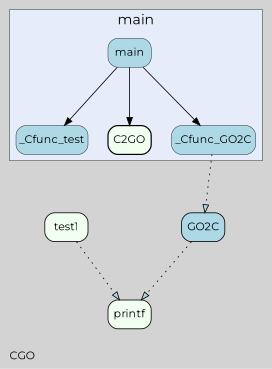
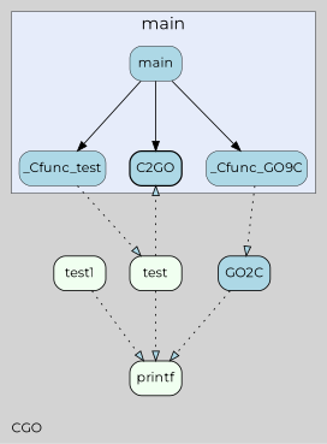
  digraph {
    bgcolor=lightgray
    fontname=Montserrat
    fontsize=14
    label=CGO
    labeljust=l
    nodesep=0.35
    penwidth=0.5
    rankdir=TB
    style=solid
    node [fillcolor=lightblue fontname=Montserrat margin="0.05,0.0" penwidth=1.0 shape=box style="filled,rounded"]
    edge [fillcolor=lightblue fontname=Montserrat minlen=2 style="dotted,filled"]
    n1 [label=_Cfunc_test penwidth=0.5]
    n2 [label=main penwidth=0.5]
-   n3 [label=_Cfunc_GO2C penwidth=0.5]
-   n4 [fillcolor=honeydew label=C2GO penwidth=1.5]
+   n3 [label=_Cfunc_GO9C penwidth=0.5]
+   n4 [label=C2GO penwidth=1.5]
+   test [fillcolor=honeydew]
    GO2C
    printf [fillcolor=honeydew]
    test1 [fillcolor=honeydew]
    subgraph cluster_1 {
      bgcolor="#e6ecfa"
      fontsize=18
      label=main
      labeljust=c
      labelloc=t
      n1
      n2
      n3
      n4
    }
+   n1 -> test
    n2 -> n1 [fillcolor="" style=""]
    n2 -> n3 [fillcolor="" style=""]
    n2 -> n4 [fillcolor="" style=""]
    n3 -> GO2C
+   test -> n4
+   test -> printf
    GO2C -> printf
    test1 -> printf
  }
